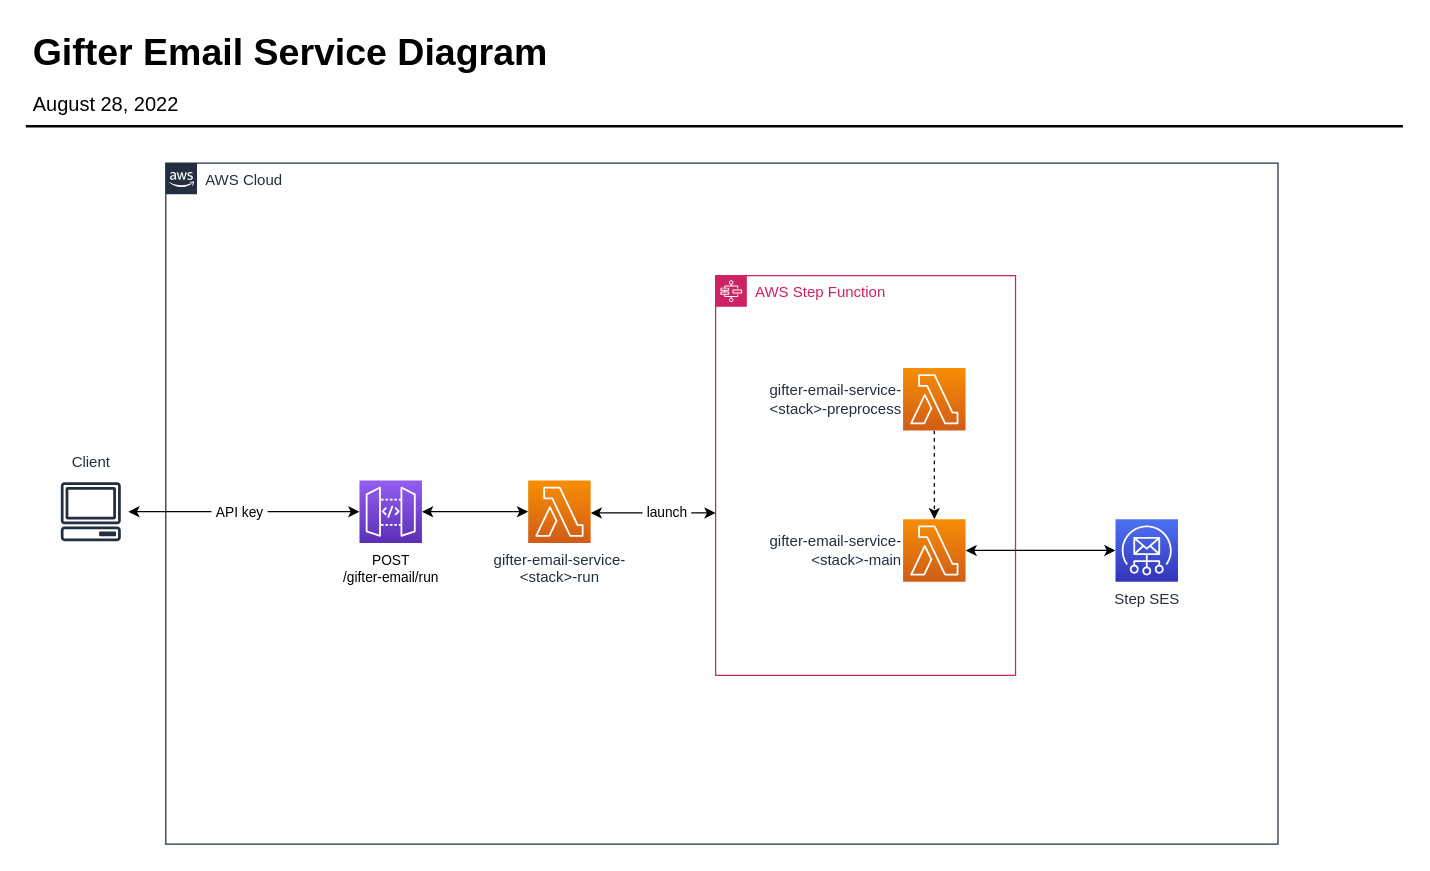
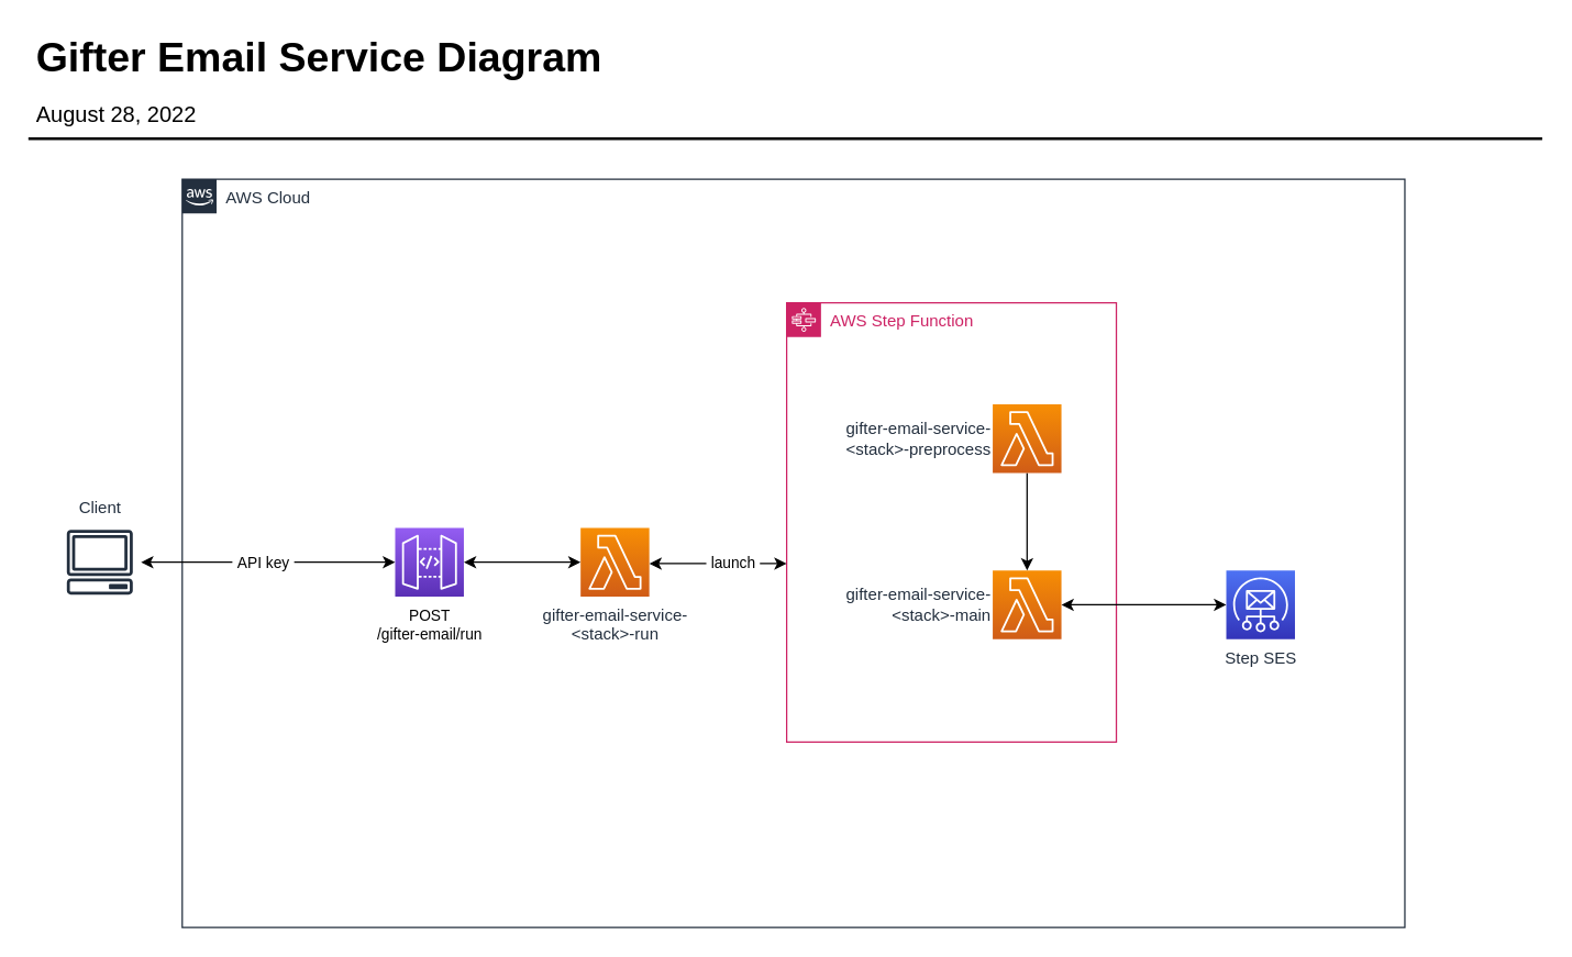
  <mxCell id="0" />
  <mxCell id="1" parent="0" />
  <mxCell id="2" value="AWS Cloud" style="points=[[0,0],[0.25,0],[0.5,0],[0.75,0],[1,0],[1,0.25],[1,0.5],[1,0.75],[1,1],[0.75,1],[0.5,1],[0.25,1],[0,1],[0,0.75],[0,0.5],[0,0.25]];outlineConnect=0;gradientColor=none;html=1;whiteSpace=wrap;fontSize=12;fontStyle=0;shape=mxgraph.aws4.group;grIcon=mxgraph.aws4.group_aws_cloud_alt;strokeColor=#232F3E;fillColor=none;verticalAlign=top;align=left;spacingLeft=30;fontColor=#232F3E;dashed=0;container=1;pointerEvents=0;collapsible=0;recursiveResize=0;" parent="1" vertex="1"><mxGeometry x="132" y="130" width="890" height="545" as="geometry" /></mxCell>
  <mxCell id="3" value="AWS Step Function" style="points=[[0,0],[0.25,0],[0.5,0],[0.75,0],[1,0],[1,0.25],[1,0.5],[1,0.75],[1,1],[0.75,1],[0.5,1],[0.25,1],[0,1],[0,0.75],[0,0.5],[0,0.25]];outlineConnect=0;gradientColor=none;html=1;whiteSpace=wrap;fontSize=12;fontStyle=0;container=1;pointerEvents=0;collapsible=0;recursiveResize=0;shape=mxgraph.aws4.group;grIcon=mxgraph.aws4.group_aws_step_functions_workflow;strokeColor=#CD2264;fillColor=none;verticalAlign=top;align=left;spacingLeft=30;fontColor=#CD2264;dashed=0;" parent="2" vertex="1"><mxGeometry x="440" y="90" width="240" height="320" as="geometry" /></mxCell>
- <mxCell id="4" style="edgeStyle=orthogonalEdgeStyle;rounded=0;orthogonalLoop=1;jettySize=auto;html=1;entryX=0.5;entryY=0;entryDx=0;entryDy=0;entryPerimeter=0;dashed=1;" parent="3" source="5" target="6" edge="1"><mxGeometry relative="1" as="geometry" /></mxCell>
+ <mxCell id="4" style="edgeStyle=orthogonalEdgeStyle;rounded=0;orthogonalLoop=1;jettySize=auto;html=1;entryX=0.5;entryY=0;entryDx=0;entryDy=0;entryPerimeter=0;" parent="3" source="5" target="6" edge="1"><mxGeometry relative="1" as="geometry" /></mxCell>
  <mxCell id="5" value="gifter-email-service-&lt;br&gt;&amp;lt;stack&amp;gt;-preprocess" style="sketch=0;points=[[0,0,0],[0.25,0,0],[0.5,0,0],[0.75,0,0],[1,0,0],[0,1,0],[0.25,1,0],[0.5,1,0],[0.75,1,0],[1,1,0],[0,0.25,0],[0,0.5,0],[0,0.75,0],[1,0.25,0],[1,0.5,0],[1,0.75,0]];outlineConnect=0;fontColor=#232F3E;gradientColor=#F78E04;gradientDirection=north;fillColor=#D05C17;strokeColor=#ffffff;dashed=0;verticalLabelPosition=middle;verticalAlign=middle;align=right;html=1;fontSize=12;fontStyle=0;aspect=fixed;shape=mxgraph.aws4.resourceIcon;resIcon=mxgraph.aws4.lambda;labelPosition=left;" parent="3" vertex="1"><mxGeometry x="150.0" y="74.0" width="50" height="50" as="geometry" /></mxCell>
  <mxCell id="6" value="gifter-email-service-&lt;br&gt;&amp;lt;stack&amp;gt;-main" style="sketch=0;points=[[0,0,0],[0.25,0,0],[0.5,0,0],[0.75,0,0],[1,0,0],[0,1,0],[0.25,1,0],[0.5,1,0],[0.75,1,0],[1,1,0],[0,0.25,0],[0,0.5,0],[0,0.75,0],[1,0.25,0],[1,0.5,0],[1,0.75,0]];outlineConnect=0;fontColor=#232F3E;gradientColor=#F78E04;gradientDirection=north;fillColor=#D05C17;strokeColor=#ffffff;dashed=0;verticalLabelPosition=middle;verticalAlign=middle;align=right;html=1;fontSize=12;fontStyle=0;aspect=fixed;shape=mxgraph.aws4.resourceIcon;resIcon=mxgraph.aws4.lambda;labelPosition=left;" parent="3" vertex="1"><mxGeometry x="150.0" y="195.0" width="50" height="50" as="geometry" /></mxCell>
  <mxCell id="7" style="edgeStyle=orthogonalEdgeStyle;rounded=0;orthogonalLoop=1;jettySize=auto;html=1;startArrow=classic;startFill=1;" parent="2" source="9" target="3" edge="1"><mxGeometry relative="1" as="geometry"><Array as="points"><mxPoint x="410" y="280" /><mxPoint x="410" y="280" /></Array></mxGeometry></mxCell>
  <mxCell id="8" value="&amp;nbsp;launch&amp;nbsp;" style="edgeLabel;html=1;align=center;verticalAlign=middle;resizable=0;points=[];" parent="7" vertex="1" connectable="0"><mxGeometry x="-0.115" relative="1" as="geometry"><mxPoint x="16" y="-1" as="offset" /></mxGeometry></mxCell>
  <mxCell id="9" value="gifter-email-service-&lt;br&gt;&amp;lt;stack&amp;gt;-run" style="sketch=0;points=[[0,0,0],[0.25,0,0],[0.5,0,0],[0.75,0,0],[1,0,0],[0,1,0],[0.25,1,0],[0.5,1,0],[0.75,1,0],[1,1,0],[0,0.25,0],[0,0.5,0],[0,0.75,0],[1,0.25,0],[1,0.5,0],[1,0.75,0]];outlineConnect=0;fontColor=#232F3E;gradientColor=#F78E04;gradientDirection=north;fillColor=#D05C17;strokeColor=#ffffff;dashed=0;verticalLabelPosition=bottom;verticalAlign=top;align=center;html=1;fontSize=12;fontStyle=0;aspect=fixed;shape=mxgraph.aws4.resourceIcon;resIcon=mxgraph.aws4.lambda;labelPosition=center;" parent="2" vertex="1"><mxGeometry x="290.0" y="254" width="50" height="50" as="geometry" /></mxCell>
  <mxCell id="10" style="edgeStyle=orthogonalEdgeStyle;rounded=0;orthogonalLoop=1;jettySize=auto;html=1;entryX=0;entryY=0.5;entryDx=0;entryDy=0;entryPerimeter=0;startArrow=classic;startFill=1;" parent="2" source="11" target="9" edge="1"><mxGeometry relative="1" as="geometry" /></mxCell>
  <mxCell id="11" value="&lt;span style=&quot;color: rgb(0, 0, 0); font-size: 11px; background-color: rgb(255, 255, 255);&quot;&gt;&amp;nbsp;POST&amp;nbsp;&lt;/span&gt;&lt;br style=&quot;color: rgb(0, 0, 0); font-size: 11px;&quot;&gt;&lt;span style=&quot;background-color: rgb(255, 255, 255);&quot;&gt;&lt;font color=&quot;#000000&quot;&gt;&lt;span style=&quot;font-size: 11px;&quot;&gt;&amp;nbsp;/gifter-email/run&amp;nbsp;&lt;/span&gt;&lt;/font&gt;&lt;/span&gt;" style="sketch=0;points=[[0,0,0],[0.25,0,0],[0.5,0,0],[0.75,0,0],[1,0,0],[0,1,0],[0.25,1,0],[0.5,1,0],[0.75,1,0],[1,1,0],[0,0.25,0],[0,0.5,0],[0,0.75,0],[1,0.25,0],[1,0.5,0],[1,0.75,0]];outlineConnect=0;fontColor=#232F3E;gradientColor=#945DF2;gradientDirection=north;fillColor=#5A30B5;strokeColor=#ffffff;dashed=0;verticalLabelPosition=bottom;verticalAlign=top;align=center;html=1;fontSize=12;fontStyle=0;aspect=fixed;shape=mxgraph.aws4.resourceIcon;resIcon=mxgraph.aws4.api_gateway;" parent="2" vertex="1"><mxGeometry x="155" y="254" width="50" height="50" as="geometry" /></mxCell>
  <mxCell id="12" value="Step SES" style="sketch=0;points=[[0,0,0],[0.25,0,0],[0.5,0,0],[0.75,0,0],[1,0,0],[0,1,0],[0.25,1,0],[0.5,1,0],[0.75,1,0],[1,1,0],[0,0.25,0],[0,0.5,0],[0,0.75,0],[1,0.25,0],[1,0.5,0],[1,0.75,0]];outlineConnect=0;fontColor=#232F3E;gradientColor=#4D72F3;gradientDirection=north;fillColor=#3334B9;strokeColor=#ffffff;dashed=0;verticalLabelPosition=bottom;verticalAlign=top;align=center;html=1;fontSize=12;fontStyle=0;aspect=fixed;shape=mxgraph.aws4.resourceIcon;resIcon=mxgraph.aws4.simple_email_service;" vertex="1" parent="2"><mxGeometry x="760" y="285" width="50" height="50" as="geometry" /></mxCell>
  <mxCell id="13" style="edgeStyle=orthogonalEdgeStyle;rounded=0;orthogonalLoop=1;jettySize=auto;html=1;entryX=0;entryY=0.5;entryDx=0;entryDy=0;entryPerimeter=0;startArrow=classic;startFill=1;" edge="1" parent="2" source="6" target="12"><mxGeometry relative="1" as="geometry" /></mxCell>
  <mxCell id="14" value="Gifter Email Service Diagram" style="text;html=1;resizable=0;points=[];autosize=1;align=left;verticalAlign=top;spacingTop=-4;fontSize=30;fontStyle=1" parent="1" vertex="1"><mxGeometry x="24" y="20.5" width="440" height="40" as="geometry" /></mxCell>
  <mxCell id="15" value="August 28, 2022" style="text;html=1;resizable=0;points=[];autosize=1;align=left;verticalAlign=top;spacingTop=-4;fontSize=16" parent="1" vertex="1"><mxGeometry x="24" y="70.5" width="140" height="30" as="geometry" /></mxCell>
  <mxCell id="16" value="" style="line;strokeWidth=2;html=1;fontSize=14;" parent="1" vertex="1"><mxGeometry x="20" y="95.5" width="1102" height="10" as="geometry" /></mxCell>
  <mxCell id="17" value="Client" style="sketch=0;outlineConnect=0;fontColor=#232F3E;gradientColor=none;strokeColor=#232F3E;fillColor=#ffffff;dashed=0;verticalLabelPosition=top;verticalAlign=bottom;align=center;html=1;fontSize=12;fontStyle=0;aspect=fixed;shape=mxgraph.aws4.resourceIcon;resIcon=mxgraph.aws4.client;labelPosition=center;" parent="1" vertex="1"><mxGeometry x="42" y="379" width="60" height="60" as="geometry" /></mxCell>
  <mxCell id="18" style="edgeStyle=orthogonalEdgeStyle;rounded=0;orthogonalLoop=1;jettySize=auto;html=1;entryX=0;entryY=0.5;entryDx=0;entryDy=0;entryPerimeter=0;startArrow=classic;startFill=1;" parent="1" source="17" target="11" edge="1"><mxGeometry relative="1" as="geometry"><mxPoint x="212" y="409.005" as="targetPoint" /><Array as="points"><mxPoint x="212" y="409" /><mxPoint x="212" y="409" /></Array></mxGeometry></mxCell>
  <mxCell id="19" value="&lt;div style=&quot;&quot;&gt;&amp;nbsp;API key&amp;nbsp;&lt;/div&gt;" style="edgeLabel;html=1;align=center;verticalAlign=middle;resizable=0;points=[];labelBackgroundColor=#FFFFFF;" parent="18" vertex="1" connectable="0"><mxGeometry x="0.036" y="-2" relative="1" as="geometry"><mxPoint x="-8" y="-2" as="offset" /></mxGeometry></mxCell>
